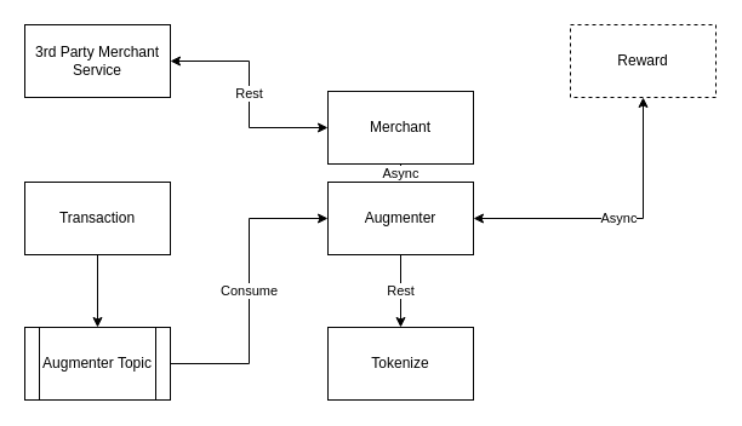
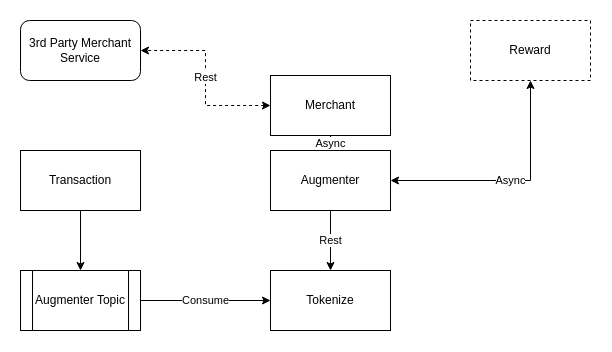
  <mxCell id="0" />
  <mxCell id="1" parent="0" />
  <mxCell id="2" value="Async" style="edgeStyle=orthogonalEdgeStyle;rounded=0;orthogonalLoop=1;jettySize=auto;html=1;startArrow=classic;startFill=1;" parent="1" source="5" target="9" edge="1"><mxGeometry relative="1" as="geometry" /></mxCell>
  <mxCell id="3" value="Rest" style="edgeStyle=orthogonalEdgeStyle;rounded=0;orthogonalLoop=1;jettySize=auto;html=1;" parent="1" source="5" target="10" edge="1"><mxGeometry relative="1" as="geometry" /></mxCell>
  <mxCell id="4" value="Async" style="edgeStyle=orthogonalEdgeStyle;rounded=0;orthogonalLoop=1;jettySize=auto;html=1;entryX=0.5;entryY=1;entryDx=0;entryDy=0;startArrow=classic;startFill=1;" parent="1" source="5" target="11" edge="1"><mxGeometry relative="1" as="geometry" /></mxCell>
  <mxCell id="5" value="Augmenter" style="rounded=0;whiteSpace=wrap;html=1;" parent="1" vertex="1"><mxGeometry x="270" y="150" width="120" height="60" as="geometry" /></mxCell>
  <mxCell id="6" style="edgeStyle=orthogonalEdgeStyle;rounded=0;orthogonalLoop=1;jettySize=auto;html=1;entryX=0.5;entryY=0;entryDx=0;entryDy=0;" parent="1" source="7" target="13" edge="1"><mxGeometry relative="1" as="geometry" /></mxCell>
  <mxCell id="7" value="Transaction" style="rounded=0;whiteSpace=wrap;html=1;" parent="1" vertex="1"><mxGeometry x="20" y="150" width="120" height="60" as="geometry" /></mxCell>
- <mxCell id="8" value="Rest" style="edgeStyle=orthogonalEdgeStyle;rounded=0;orthogonalLoop=1;jettySize=auto;html=1;entryX=1;entryY=0.5;entryDx=0;entryDy=0;startArrow=classic;startFill=1;" parent="1" source="9" target="14" edge="1"><mxGeometry relative="1" as="geometry" /></mxCell>
+ <mxCell id="8" value="Rest" style="edgeStyle=orthogonalEdgeStyle;rounded=0;orthogonalLoop=1;jettySize=auto;html=1;entryX=1;entryY=0.5;entryDx=0;entryDy=0;startArrow=classic;startFill=1;dashed=1;" parent="1" source="9" target="14" edge="1"><mxGeometry relative="1" as="geometry" /></mxCell>
  <mxCell id="9" value="Merchant" style="rounded=0;whiteSpace=wrap;html=1;" parent="1" vertex="1"><mxGeometry x="270" y="75" width="120" height="60" as="geometry" /></mxCell>
  <mxCell id="10" value="Tokenize" style="rounded=0;whiteSpace=wrap;html=1;" parent="1" vertex="1"><mxGeometry x="270" y="270" width="120" height="60" as="geometry" /></mxCell>
  <mxCell id="11" value="Reward" style="rounded=0;whiteSpace=wrap;html=1;dashed=1;" parent="1" vertex="1"><mxGeometry x="470" y="20" width="120" height="60" as="geometry" /></mxCell>
- <mxCell id="12" value="Consume" style="edgeStyle=orthogonalEdgeStyle;rounded=0;orthogonalLoop=1;jettySize=auto;html=1;entryX=0;entryY=0.5;entryDx=0;entryDy=0;" parent="1" source="13" target="5" edge="1"><mxGeometry relative="1" as="geometry" /></mxCell>
+ <mxCell id="12" value="Consume" style="edgeStyle=orthogonalEdgeStyle;rounded=0;orthogonalLoop=1;jettySize=auto;html=1;" parent="1" source="13" target="10" edge="1"><mxGeometry relative="1" as="geometry" /></mxCell>
  <mxCell id="13" value="Augmenter Topic" style="shape=process;whiteSpace=wrap;html=1;backgroundOutline=1;" parent="1" vertex="1"><mxGeometry x="20" y="270" width="120" height="60" as="geometry" /></mxCell>
- <mxCell id="14" value="3rd Party Merchant Service" style="rounded=0;whiteSpace=wrap;html=1;" parent="1" vertex="1"><mxGeometry x="20" y="20" width="120" height="60" as="geometry" /></mxCell>
+ <mxCell id="14" value="3rd Party Merchant Service" style="whiteSpace=wrap;html=1;rounded=1;" parent="1" vertex="1"><mxGeometry x="20" y="20" width="120" height="60" as="geometry" /></mxCell>
